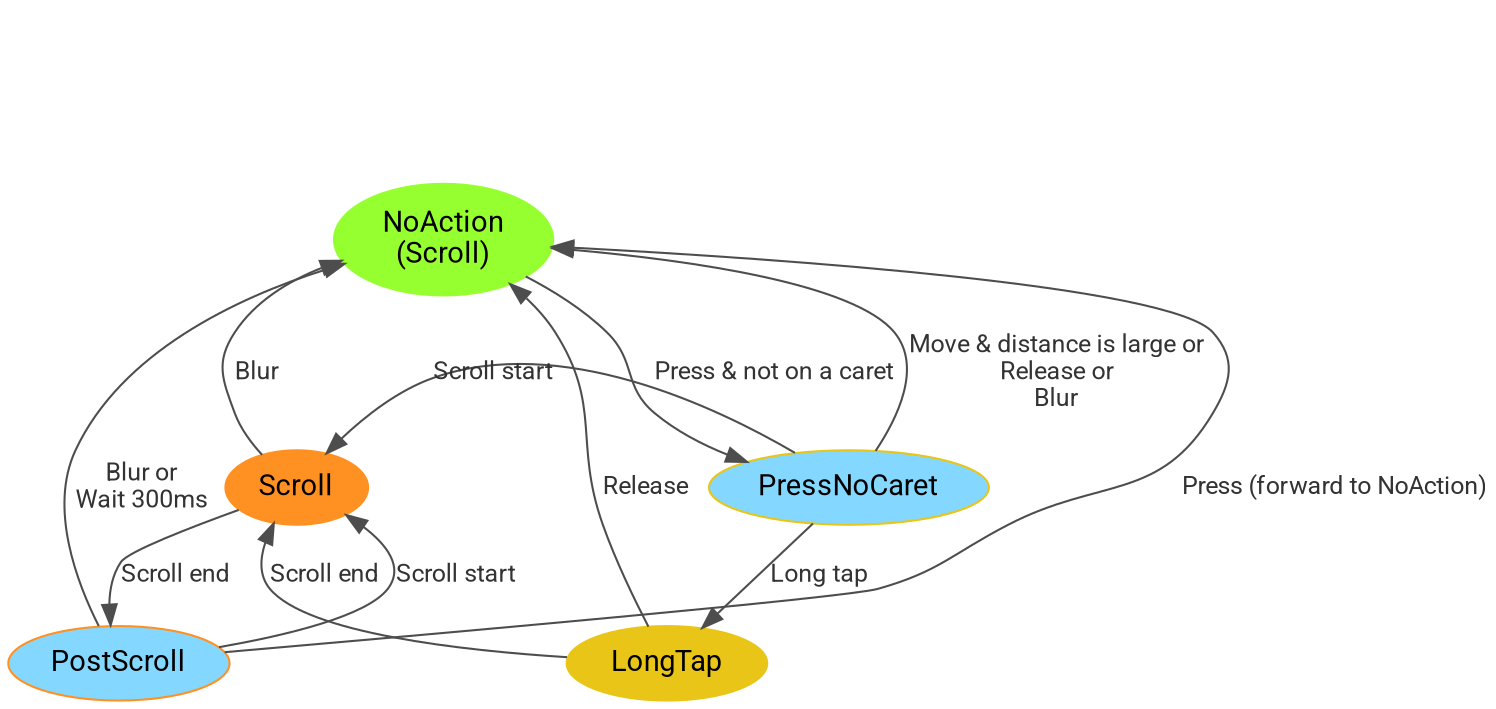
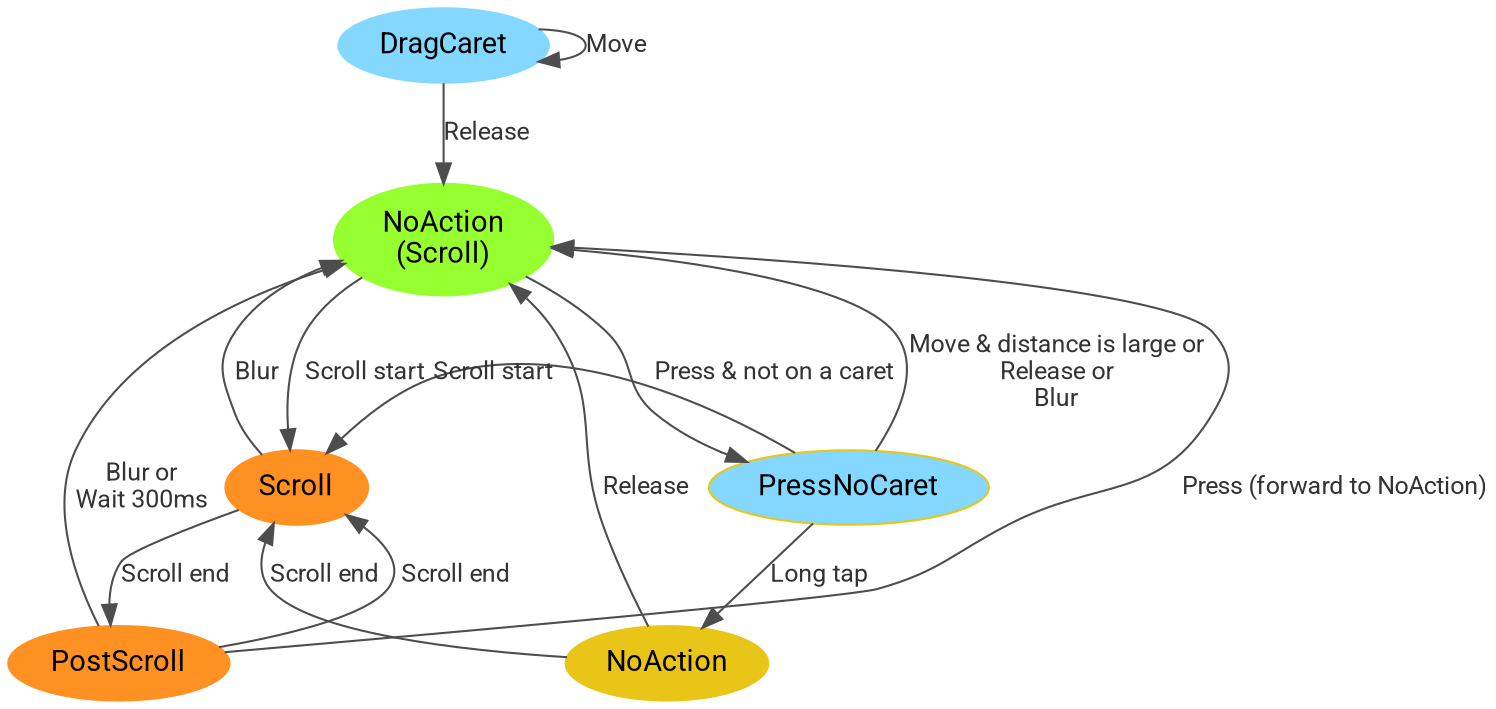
  digraph {
    fontname=Roboto
    node [color="#E8C516" fontname=Roboto style=filled]
    edge [color=gray30 fontcolor=gray20 fontname=Roboto fontsize=12]
    n1 [color="#96FF2F" label="NoAction\n(Scroll)"]
    PressNoCaret [fillcolor="#84D8FF"]
    Scroll [color="#FF9022"]
-   LongTap
-   PostScroll [color="#FF9022" fillcolor="#84D8FF"]
+   LongTap [label=NoAction]
+   PostScroll [color="#FF9022"]
+   DragCaret [color="#84D8FF"]
    n1 -> PressNoCaret [label="Press & not on a caret"]
+   n1 -> Scroll [label="Scroll start"]
    PressNoCaret -> n1 [label="Move & distance is large or\nRelease or\nBlur"]
    PressNoCaret -> Scroll [constraint=false label="Scroll start"]
    PressNoCaret -> LongTap [label="Long tap"]
    Scroll -> n1 [label=Blur]
    Scroll -> PostScroll [label="Scroll end"]
    LongTap -> n1 [label=Release]
    LongTap -> Scroll [constraint=false label="Scroll end"]
    PostScroll -> n1 [label="Blur or\nWait 300ms"]
    PostScroll -> n1 [constraint=false label="Press (forward to NoAction)"]
-   PostScroll -> Scroll [label="Scroll start"]
+   PostScroll -> Scroll [label="Scroll end"]
+   DragCaret -> n1 [label=Release]
+   DragCaret -> DragCaret [label=Move]
  }
